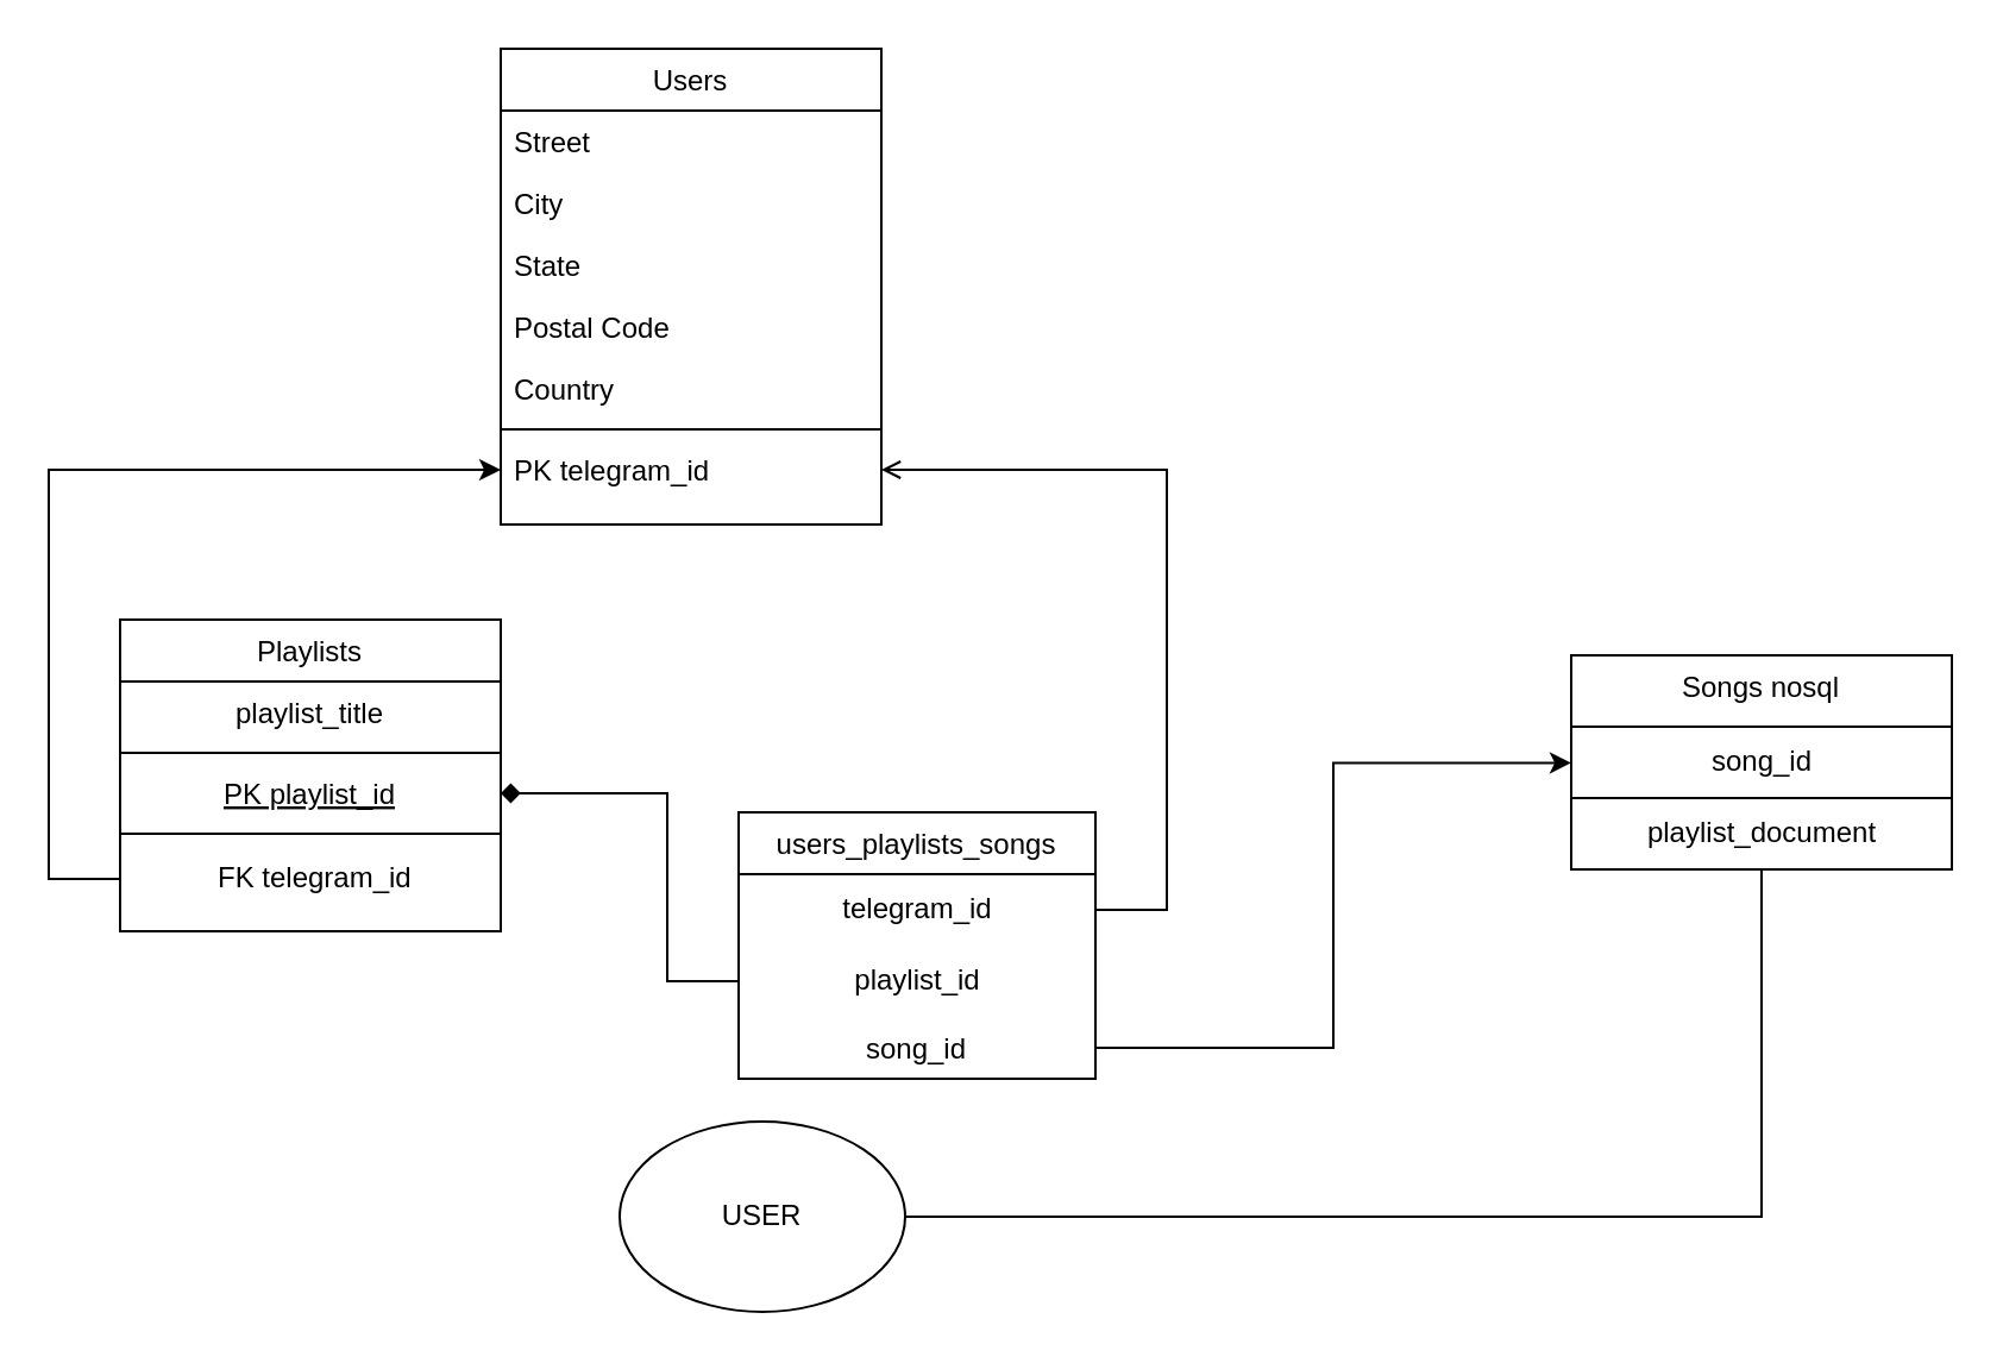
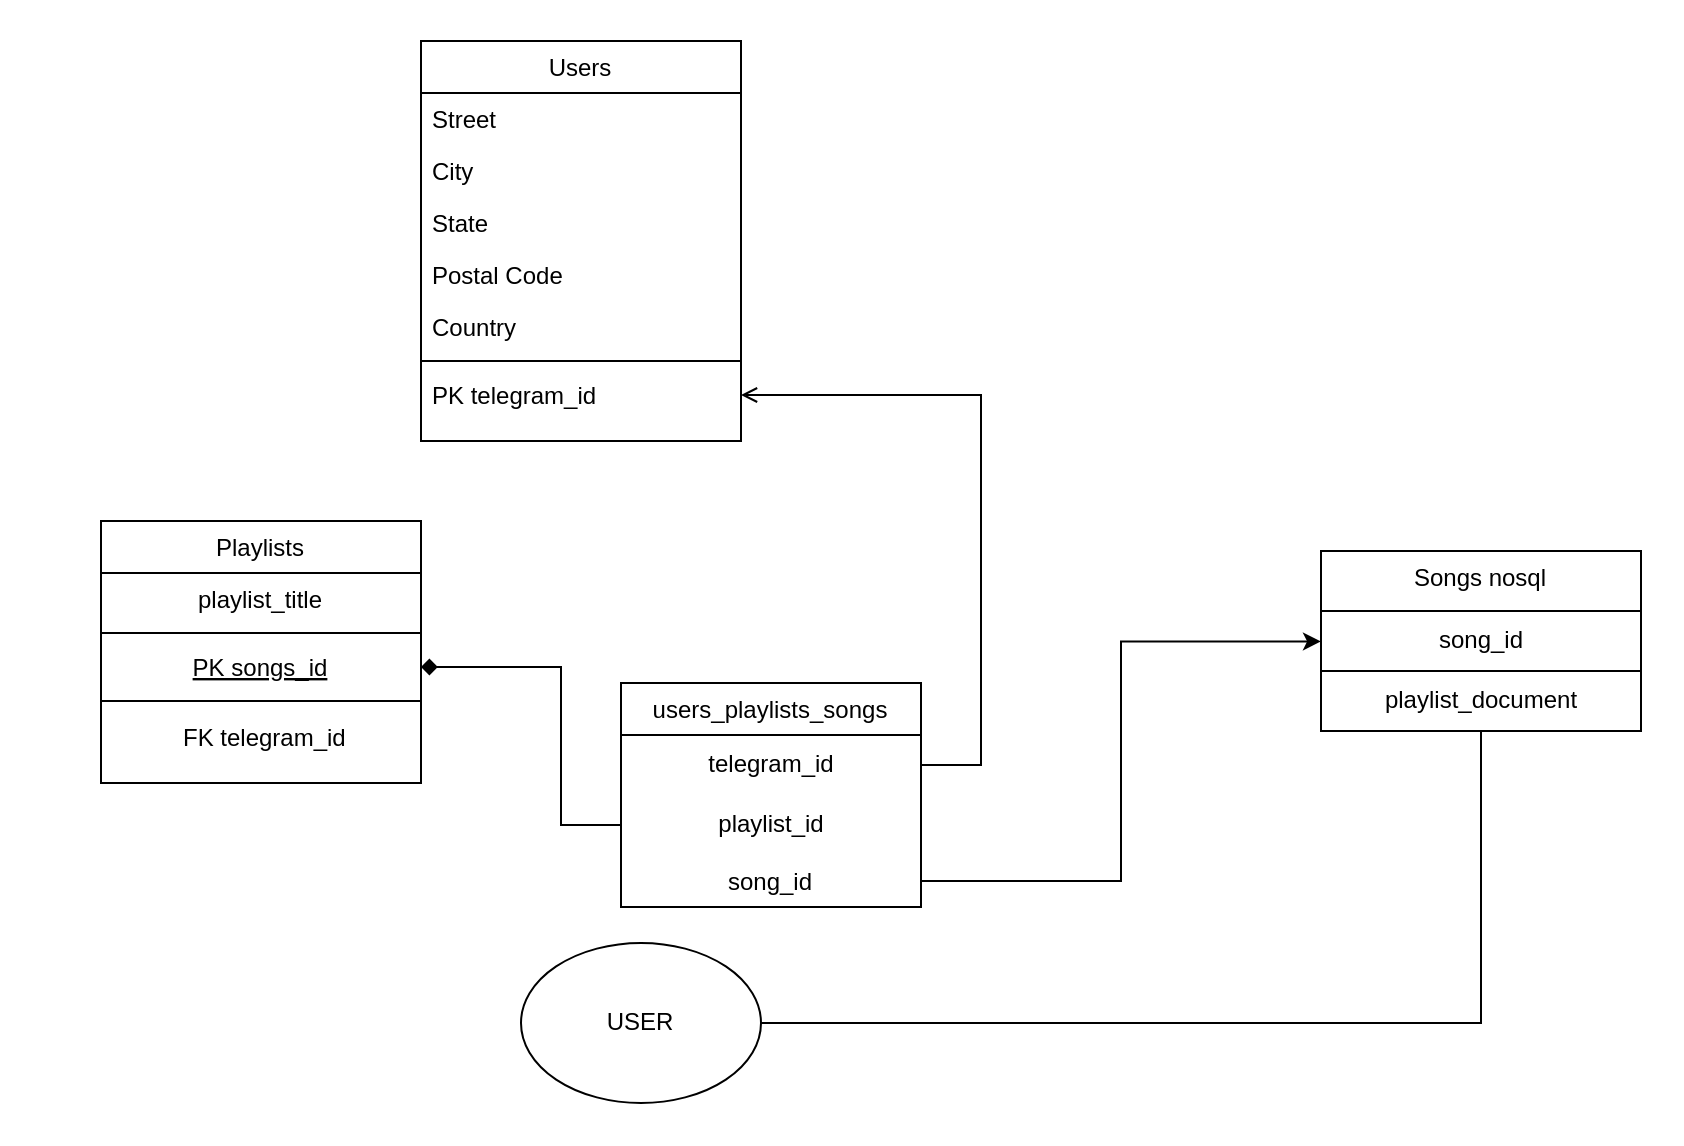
  <mxCell id="0" />
  <mxCell id="1" parent="0" />
  <mxCell id="2" value="Playlists&#10;" style="swimlane;fontStyle=0;align=center;verticalAlign=top;childLayout=stackLayout;horizontal=1;startSize=26;horizontalStack=0;resizeParent=1;resizeLast=0;collapsible=1;marginBottom=0;rounded=0;shadow=0;strokeWidth=1;" parent="1" vertex="1"><mxGeometry x="50" y="260" width="160" height="131" as="geometry"><mxRectangle x="130" y="380" width="160" height="26" as="alternateBounds" /></mxGeometry></mxCell>
  <mxCell id="3" value="playlist_title" style="text;align=center;verticalAlign=top;spacingLeft=4;spacingRight=4;overflow=hidden;rotatable=0;points=[[0,0.5],[1,0.5]];portConstraint=eastwest;rounded=0;shadow=0;html=0;" parent="2" vertex="1"><mxGeometry y="26" width="160" height="26" as="geometry" /></mxCell>
  <mxCell id="4" value="" style="line;html=1;strokeWidth=1;align=left;verticalAlign=middle;spacingTop=-1;spacingLeft=3;spacingRight=3;rotatable=0;labelPosition=right;points=[];portConstraint=eastwest;" parent="2" vertex="1"><mxGeometry y="52" width="160" height="8" as="geometry" /></mxCell>
- <mxCell id="5" value="PK playlist_id" style="text;align=center;verticalAlign=top;spacingLeft=4;spacingRight=4;overflow=hidden;rotatable=0;points=[[0,0.5],[1,0.5]];portConstraint=eastwest;fontStyle=4" parent="2" vertex="1"><mxGeometry y="60" width="160" height="26" as="geometry" /></mxCell>
+ <mxCell id="5" value="PK songs_id" style="text;align=center;verticalAlign=top;spacingLeft=4;spacingRight=4;overflow=hidden;rotatable=0;points=[[0,0.5],[1,0.5]];portConstraint=eastwest;fontStyle=4" parent="2" vertex="1"><mxGeometry y="60" width="160" height="26" as="geometry" /></mxCell>
  <mxCell id="6" value="" style="line;html=1;strokeWidth=1;align=left;verticalAlign=middle;spacingTop=-1;spacingLeft=3;spacingRight=3;rotatable=0;labelPosition=right;points=[];portConstraint=eastwest;" vertex="1" parent="2"><mxGeometry y="86" width="160" height="8" as="geometry" /></mxCell>
  <mxCell id="7" value="&amp;nbsp;FK telegram_id" style="text;html=1;align=center;verticalAlign=middle;resizable=0;points=[];autosize=1;strokeColor=none;fillColor=none;" vertex="1" parent="2"><mxGeometry y="94" width="160" height="30" as="geometry" /></mxCell>
  <mxCell id="8" value="users_playlists_songs&#10;" style="swimlane;fontStyle=0;align=center;verticalAlign=top;childLayout=stackLayout;horizontal=1;startSize=26;horizontalStack=0;resizeParent=1;resizeLast=0;collapsible=1;marginBottom=0;rounded=0;shadow=0;strokeWidth=1;" parent="1" vertex="1"><mxGeometry x="310" y="341" width="150" height="112" as="geometry"><mxRectangle x="340" y="380" width="170" height="26" as="alternateBounds" /></mxGeometry></mxCell>
  <mxCell id="9" value="telegram_id" style="text;html=1;align=center;verticalAlign=middle;resizable=0;points=[];autosize=1;strokeColor=none;fillColor=none;" vertex="1" parent="8"><mxGeometry y="26" width="150" height="30" as="geometry" /></mxCell>
  <mxCell id="10" value="" style="endArrow=none;html=1;rounded=0;" edge="1" parent="8" source="11"><mxGeometry width="50" height="50" relative="1" as="geometry"><mxPoint y="82" as="sourcePoint" /><mxPoint x="150" y="82" as="targetPoint" /></mxGeometry></mxCell>
  <mxCell id="11" value="playlist_id" style="text;html=1;align=center;verticalAlign=middle;resizable=0;points=[];autosize=1;strokeColor=none;fillColor=none;" vertex="1" parent="8"><mxGeometry y="56" width="150" height="30" as="geometry" /></mxCell>
  <mxCell id="12" value="song_id" style="text;align=center;verticalAlign=top;spacingLeft=4;spacingRight=4;overflow=hidden;rotatable=0;points=[[0,0.5],[1,0.5]];portConstraint=eastwest;" parent="8" vertex="1"><mxGeometry y="86" width="150" height="26" as="geometry" /></mxCell>
  <mxCell id="13" value="Users&#10;" style="swimlane;fontStyle=0;align=center;verticalAlign=top;childLayout=stackLayout;horizontal=1;startSize=26;horizontalStack=0;resizeParent=1;resizeLast=0;collapsible=1;marginBottom=0;rounded=0;shadow=0;strokeWidth=1;" parent="1" vertex="1"><mxGeometry x="210" y="20" width="160" height="200" as="geometry"><mxRectangle x="550" y="140" width="160" height="26" as="alternateBounds" /></mxGeometry></mxCell>
  <mxCell id="14" value="Street" style="text;align=left;verticalAlign=top;spacingLeft=4;spacingRight=4;overflow=hidden;rotatable=0;points=[[0,0.5],[1,0.5]];portConstraint=eastwest;" parent="13" vertex="1"><mxGeometry y="26" width="160" height="26" as="geometry" /></mxCell>
  <mxCell id="15" value="City" style="text;align=left;verticalAlign=top;spacingLeft=4;spacingRight=4;overflow=hidden;rotatable=0;points=[[0,0.5],[1,0.5]];portConstraint=eastwest;rounded=0;shadow=0;html=0;" parent="13" vertex="1"><mxGeometry y="52" width="160" height="26" as="geometry" /></mxCell>
  <mxCell id="16" value="State" style="text;align=left;verticalAlign=top;spacingLeft=4;spacingRight=4;overflow=hidden;rotatable=0;points=[[0,0.5],[1,0.5]];portConstraint=eastwest;rounded=0;shadow=0;html=0;" parent="13" vertex="1"><mxGeometry y="78" width="160" height="26" as="geometry" /></mxCell>
  <mxCell id="17" value="Postal Code" style="text;align=left;verticalAlign=top;spacingLeft=4;spacingRight=4;overflow=hidden;rotatable=0;points=[[0,0.5],[1,0.5]];portConstraint=eastwest;rounded=0;shadow=0;html=0;" parent="13" vertex="1"><mxGeometry y="104" width="160" height="26" as="geometry" /></mxCell>
  <mxCell id="18" value="Country" style="text;align=left;verticalAlign=top;spacingLeft=4;spacingRight=4;overflow=hidden;rotatable=0;points=[[0,0.5],[1,0.5]];portConstraint=eastwest;rounded=0;shadow=0;html=0;" parent="13" vertex="1"><mxGeometry y="130" width="160" height="26" as="geometry" /></mxCell>
  <mxCell id="19" value="" style="line;html=1;strokeWidth=1;align=left;verticalAlign=middle;spacingTop=-1;spacingLeft=3;spacingRight=3;rotatable=0;labelPosition=right;points=[];portConstraint=eastwest;" parent="13" vertex="1"><mxGeometry y="156" width="160" height="8" as="geometry" /></mxCell>
  <mxCell id="20" value="PK telegram_id" style="text;align=left;verticalAlign=top;spacingLeft=4;spacingRight=4;overflow=hidden;rotatable=0;points=[[0,0.5],[1,0.5]];portConstraint=eastwest;" parent="13" vertex="1"><mxGeometry y="164" width="160" height="26" as="geometry" /></mxCell>
  <mxCell id="21" value="Songs nosql&#10;&#10;" style="swimlane;fontStyle=0;align=center;verticalAlign=top;childLayout=stackLayout;horizontal=1;startSize=30;horizontalStack=0;resizeParent=1;resizeLast=0;collapsible=1;marginBottom=0;rounded=0;shadow=0;strokeWidth=1;" vertex="1" parent="1"><mxGeometry x="660" y="275" width="160" height="90" as="geometry"><mxRectangle x="340" y="380" width="170" height="26" as="alternateBounds" /></mxGeometry></mxCell>
  <mxCell id="22" value="" style="endArrow=none;html=1;rounded=0;" edge="1" parent="21"><mxGeometry width="50" height="50" relative="1" as="geometry"><mxPoint y="60" as="sourcePoint" /><mxPoint x="160" y="60" as="targetPoint" /></mxGeometry></mxCell>
  <mxCell id="23" value="song_id" style="text;html=1;align=center;verticalAlign=middle;resizable=0;points=[];autosize=1;strokeColor=none;fillColor=none;" vertex="1" parent="21"><mxGeometry y="30" width="160" height="30" as="geometry" /></mxCell>
  <mxCell id="24" style="edgeStyle=orthogonalEdgeStyle;rounded=0;orthogonalLoop=1;jettySize=auto;html=1;" edge="1" parent="21" source="25"><mxGeometry relative="1" as="geometry"><mxPoint x="-300" y="236" as="targetPoint" /><Array as="points"><mxPoint x="80" y="236" /><mxPoint x="-289" y="236" /></Array></mxGeometry></mxCell>
  <mxCell id="25" value="playlist_document" style="text;html=1;align=center;verticalAlign=middle;resizable=0;points=[];autosize=1;strokeColor=none;fillColor=none;" vertex="1" parent="21"><mxGeometry y="60" width="160" height="30" as="geometry" /></mxCell>
  <mxCell id="26" style="edgeStyle=orthogonalEdgeStyle;rounded=0;orthogonalLoop=1;jettySize=auto;html=1;entryX=1;entryY=0.5;entryDx=0;entryDy=0;endArrow=diamond;" edge="1" parent="1" source="11" target="5"><mxGeometry relative="1" as="geometry"><Array as="points"><mxPoint x="280" y="412" /><mxPoint x="280" y="333" /></Array></mxGeometry></mxCell>
  <mxCell id="27" style="edgeStyle=orthogonalEdgeStyle;rounded=0;orthogonalLoop=1;jettySize=auto;html=1;entryX=1;entryY=0.5;entryDx=0;entryDy=0;endArrow=open;" edge="1" parent="1" source="9" target="20"><mxGeometry relative="1" as="geometry"><mxPoint x="430" y="241" as="targetPoint" /><Array as="points"><mxPoint x="490" y="382" /><mxPoint x="490" y="197" /></Array></mxGeometry></mxCell>
- <mxCell id="28" style="edgeStyle=orthogonalEdgeStyle;rounded=0;orthogonalLoop=1;jettySize=auto;html=1;entryX=0;entryY=0.5;entryDx=0;entryDy=0;" edge="1" parent="1" source="7" target="20"><mxGeometry relative="1" as="geometry"><Array as="points"><mxPoint x="20" y="369" /><mxPoint x="20" y="197" /></Array></mxGeometry></mxCell>
  <mxCell id="29" style="edgeStyle=orthogonalEdgeStyle;rounded=0;orthogonalLoop=1;jettySize=auto;html=1;entryX=0;entryY=0.507;entryDx=0;entryDy=0;entryPerimeter=0;" edge="1" parent="1" source="12" target="23"><mxGeometry relative="1" as="geometry" /></mxCell>
  <mxCell id="30" value="USER" style="ellipse;whiteSpace=wrap;html=1;" vertex="1" parent="1"><mxGeometry x="260" y="471" width="120" height="80" as="geometry" /></mxCell>
